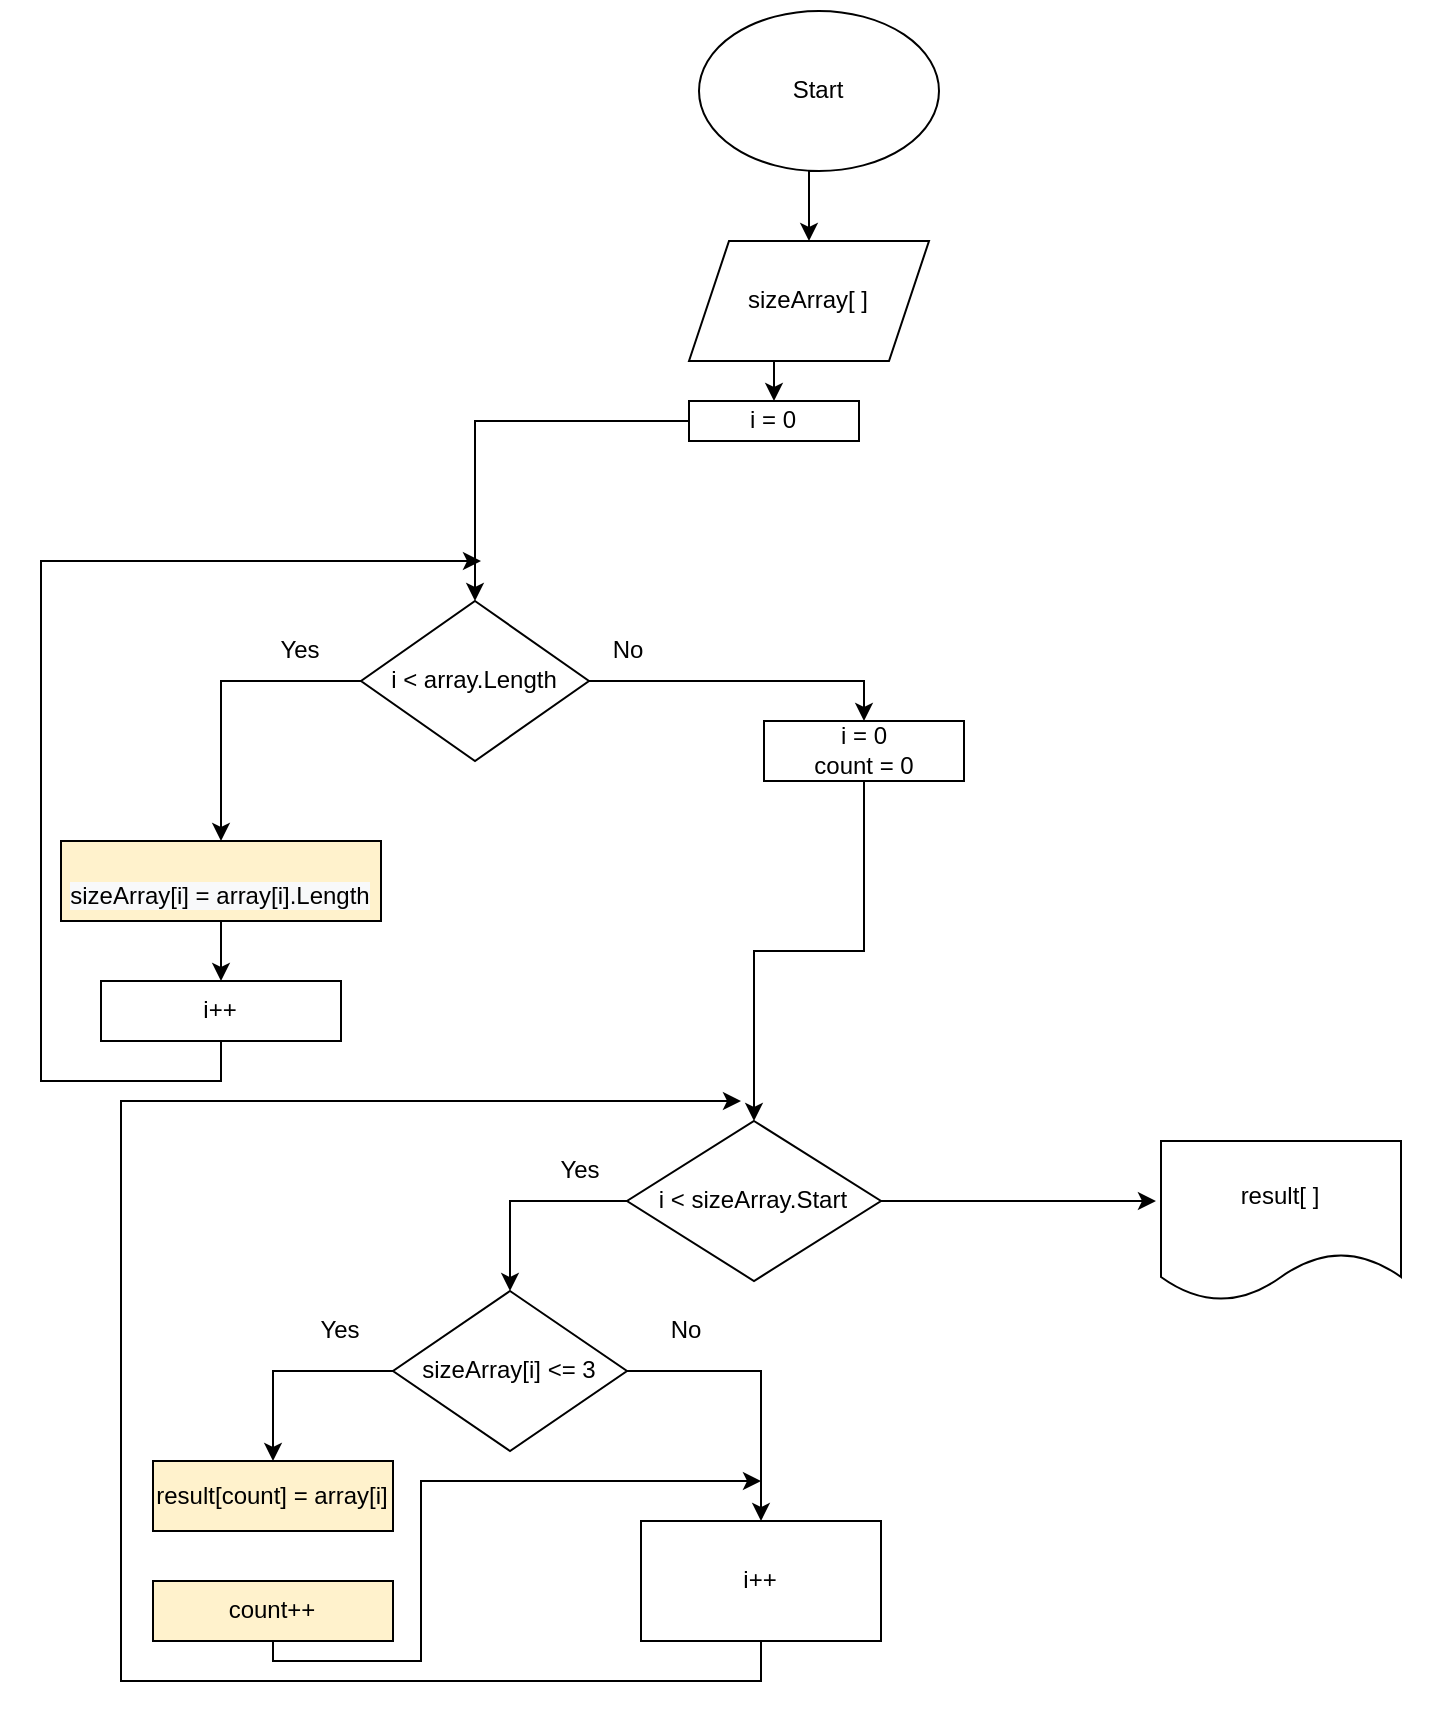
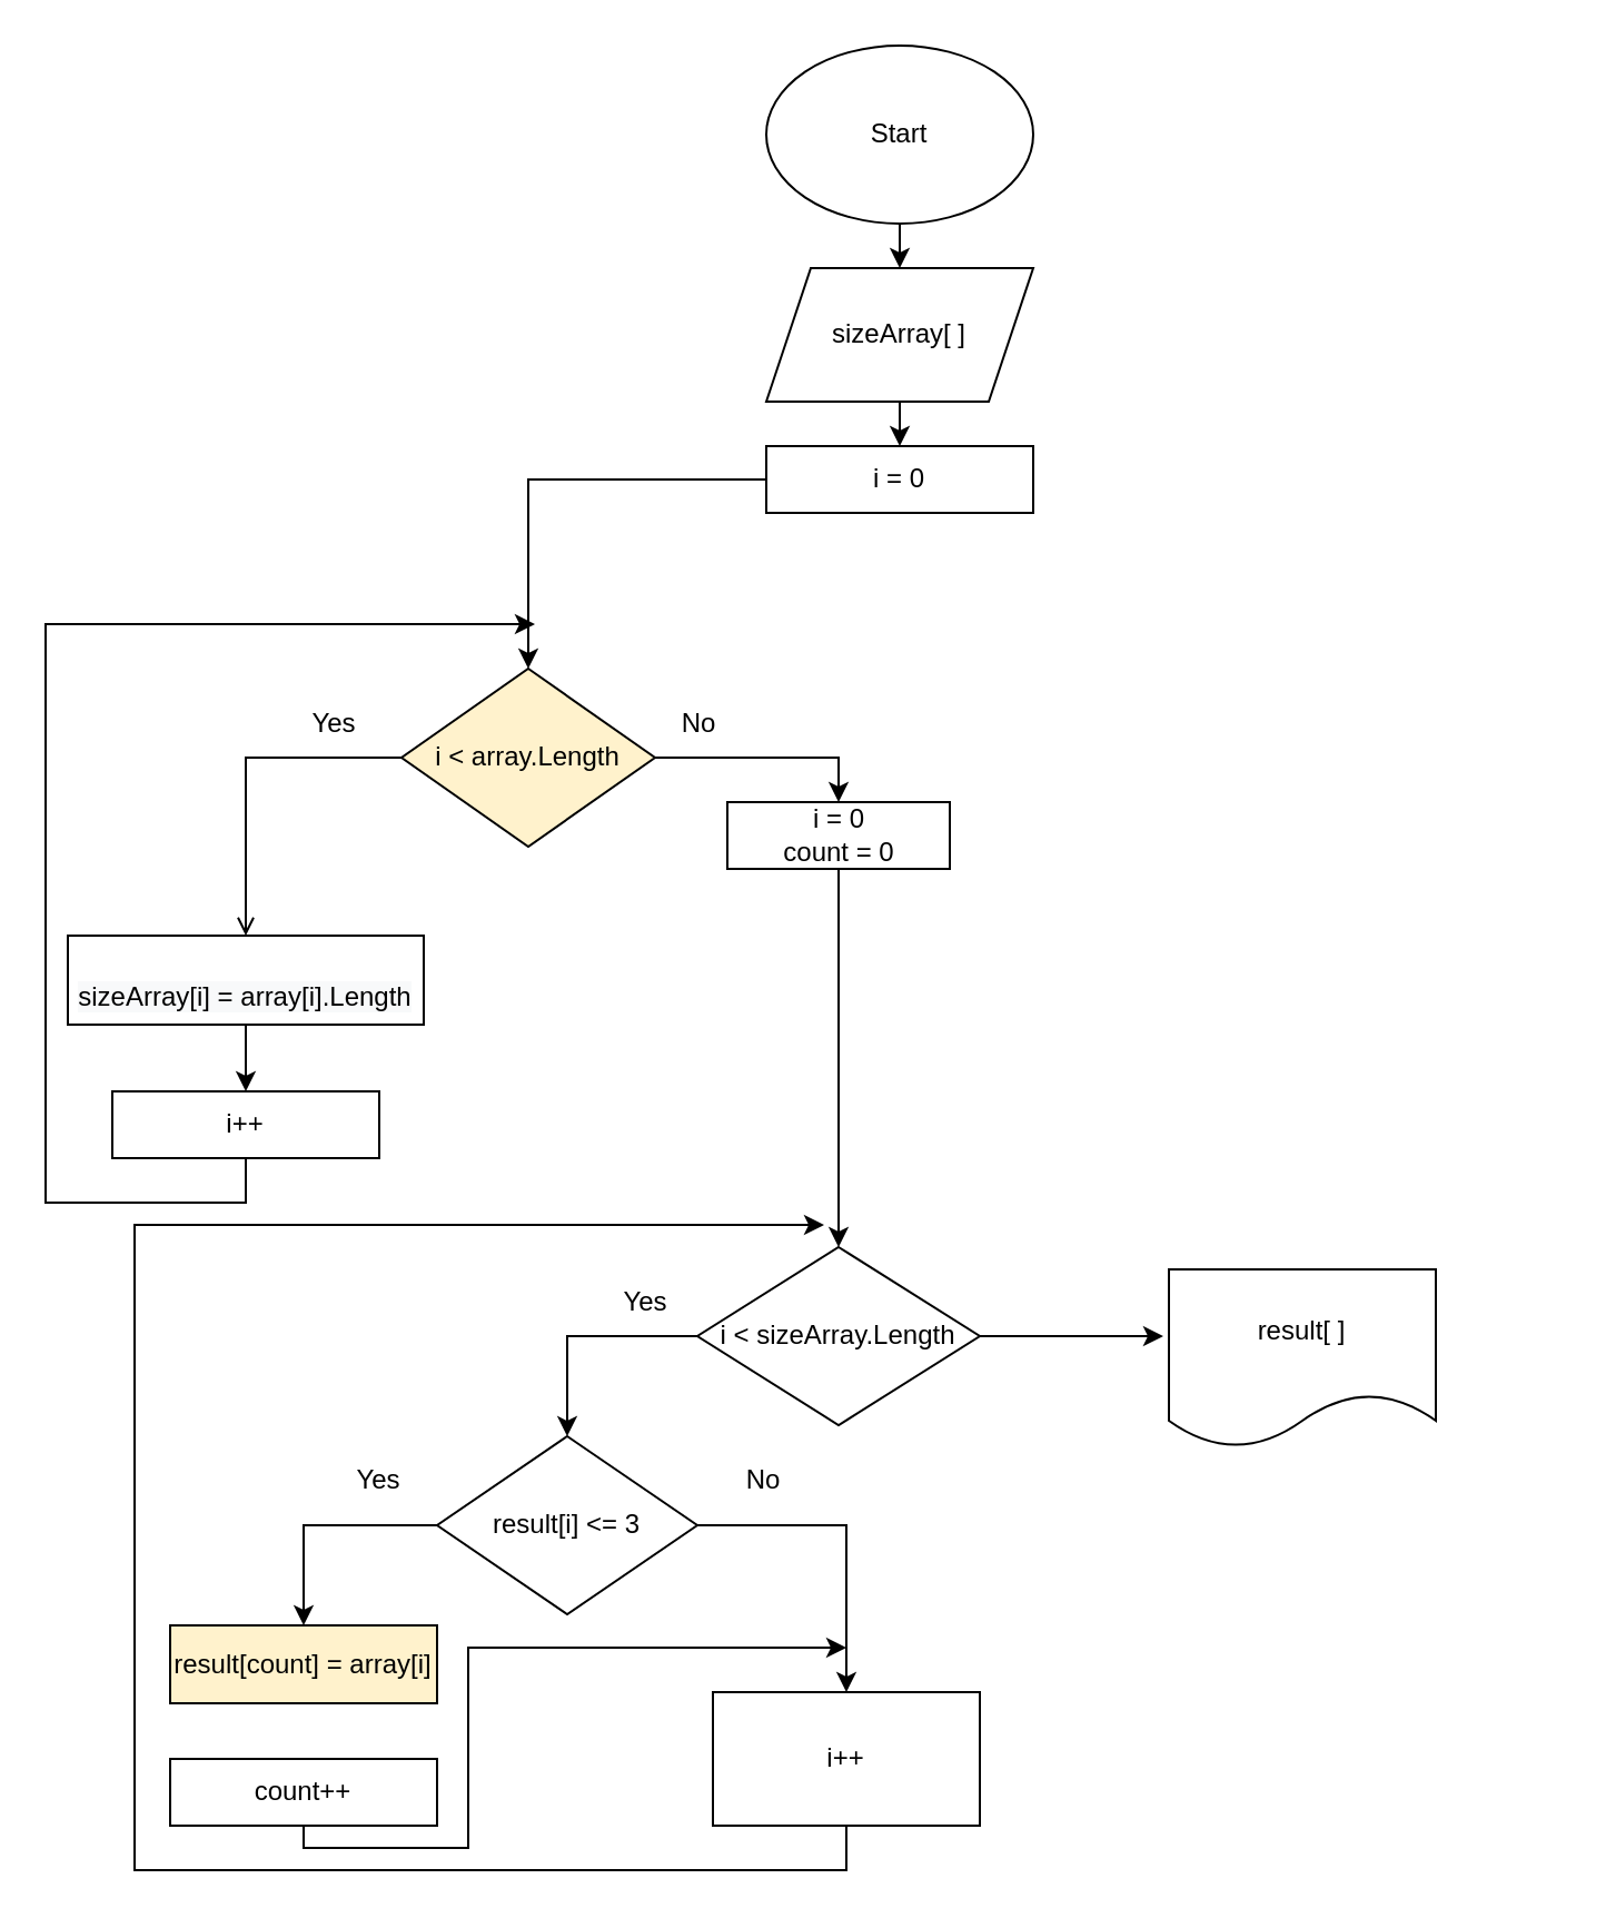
  <mxCell id="0" />
  <mxCell id="1" parent="0" />
  <mxCell id="2" style="edgeStyle=orthogonalEdgeStyle;rounded=0;orthogonalLoop=1;jettySize=auto;html=1;exitX=0.5;exitY=1;exitDx=0;exitDy=0;entryX=0.5;entryY=0;entryDx=0;entryDy=0;" edge="1" parent="1" source="3" target="5"><mxGeometry relative="1" as="geometry" /></mxCell>
- <mxCell id="3" value="Start" style="ellipse;whiteSpace=wrap;html=1;" vertex="1" parent="1"><mxGeometry x="349" y="5" width="120" height="80" as="geometry" /></mxCell>
+ <mxCell id="3" value="Start" style="ellipse;whiteSpace=wrap;html=1;" vertex="1" parent="1"><mxGeometry x="344" y="20" width="120" height="80" as="geometry" /></mxCell>
  <mxCell id="4" style="edgeStyle=orthogonalEdgeStyle;rounded=0;orthogonalLoop=1;jettySize=auto;html=1;exitX=0.5;exitY=1;exitDx=0;exitDy=0;entryX=0.5;entryY=0;entryDx=0;entryDy=0;" edge="1" parent="1" source="5" target="7"><mxGeometry relative="1" as="geometry" /></mxCell>
  <mxCell id="5" value="sizeArray[ ]" style="shape=parallelogram;perimeter=parallelogramPerimeter;whiteSpace=wrap;html=1;fixedSize=1;" vertex="1" parent="1"><mxGeometry x="344" y="120" width="120" height="60" as="geometry" /></mxCell>
  <mxCell id="6" style="edgeStyle=orthogonalEdgeStyle;rounded=0;orthogonalLoop=1;jettySize=auto;html=1;exitX=0;exitY=0.5;exitDx=0;exitDy=0;entryX=0.5;entryY=0;entryDx=0;entryDy=0;" edge="1" parent="1" source="7" target="10"><mxGeometry relative="1" as="geometry" /></mxCell>
- <mxCell id="7" value="i = 0" style="rounded=0;whiteSpace=wrap;html=1;" vertex="1" parent="1"><mxGeometry x="344" y="200" width="85" height="20" as="geometry" /></mxCell>
- <mxCell id="8" style="edgeStyle=orthogonalEdgeStyle;rounded=0;orthogonalLoop=1;jettySize=auto;html=1;exitX=0;exitY=0.5;exitDx=0;exitDy=0;entryX=0.5;entryY=0;entryDx=0;entryDy=0;" edge="1" parent="1" source="10" target="12"><mxGeometry relative="1" as="geometry" /></mxCell>
+ <mxCell id="7" value="i = 0" style="rounded=0;whiteSpace=wrap;html=1;" vertex="1" parent="1"><mxGeometry x="344" y="200" width="120" height="30" as="geometry" /></mxCell>
+ <mxCell id="8" style="edgeStyle=orthogonalEdgeStyle;rounded=0;orthogonalLoop=1;jettySize=auto;html=1;exitX=0;exitY=0.5;exitDx=0;exitDy=0;entryX=0.5;entryY=0;entryDx=0;entryDy=0;endArrow=open;" edge="1" parent="1" source="10" target="12"><mxGeometry relative="1" as="geometry" /></mxCell>
  <mxCell id="9" style="edgeStyle=orthogonalEdgeStyle;rounded=0;orthogonalLoop=1;jettySize=auto;html=1;exitX=1;exitY=0.5;exitDx=0;exitDy=0;entryX=0.5;entryY=0;entryDx=0;entryDy=0;" edge="1" parent="1" source="10" target="16"><mxGeometry relative="1" as="geometry"><mxPoint x="360" y="340" as="targetPoint" /></mxGeometry></mxCell>
- <mxCell id="10" value="i &amp;lt; array.Length" style="rhombus;whiteSpace=wrap;html=1;" vertex="1" parent="1"><mxGeometry x="180" y="300" width="114" height="80" as="geometry" /></mxCell>
+ <mxCell id="10" value="i &amp;lt; array.Length" style="rhombus;whiteSpace=wrap;html=1;fillColor=#fff2cc;" vertex="1" parent="1"><mxGeometry x="180" y="300" width="114" height="80" as="geometry" /></mxCell>
  <mxCell id="11" style="edgeStyle=orthogonalEdgeStyle;rounded=0;orthogonalLoop=1;jettySize=auto;html=1;exitX=0.5;exitY=1;exitDx=0;exitDy=0;entryX=0.5;entryY=0;entryDx=0;entryDy=0;" edge="1" parent="1" source="12" target="14"><mxGeometry relative="1" as="geometry" /></mxCell>
- <mxCell id="12" value="&lt;br&gt;&lt;span style=&quot;color: rgb(0, 0, 0); font-family: Helvetica; font-size: 12px; font-style: normal; font-variant-ligatures: normal; font-variant-caps: normal; font-weight: 400; letter-spacing: normal; orphans: 2; text-align: center; text-indent: 0px; text-transform: none; widows: 2; word-spacing: 0px; -webkit-text-stroke-width: 0px; background-color: rgb(248, 249, 250); text-decoration-thickness: initial; text-decoration-style: initial; text-decoration-color: initial; float: none; display: inline !important;&quot;&gt;sizeArray[i] = array[i].Length&lt;/span&gt;&lt;br&gt;" style="rounded=0;whiteSpace=wrap;html=1;fillColor=#fff2cc;" vertex="1" parent="1"><mxGeometry x="30" y="420" width="160" height="40" as="geometry" /></mxCell>
+ <mxCell id="12" value="&lt;br&gt;&lt;span style=&quot;color: rgb(0, 0, 0); font-family: Helvetica; font-size: 12px; font-style: normal; font-variant-ligatures: normal; font-variant-caps: normal; font-weight: 400; letter-spacing: normal; orphans: 2; text-align: center; text-indent: 0px; text-transform: none; widows: 2; word-spacing: 0px; -webkit-text-stroke-width: 0px; background-color: rgb(248, 249, 250); text-decoration-thickness: initial; text-decoration-style: initial; text-decoration-color: initial; float: none; display: inline !important;&quot;&gt;sizeArray[i] = array[i].Length&lt;/span&gt;&lt;br&gt;" style="rounded=0;whiteSpace=wrap;html=1;" vertex="1" parent="1"><mxGeometry x="30" y="420" width="160" height="40" as="geometry" /></mxCell>
  <mxCell id="13" style="edgeStyle=orthogonalEdgeStyle;rounded=0;orthogonalLoop=1;jettySize=auto;html=1;exitX=0.5;exitY=1;exitDx=0;exitDy=0;" edge="1" parent="1" source="14"><mxGeometry relative="1" as="geometry"><mxPoint x="240" y="280" as="targetPoint" /><Array as="points"><mxPoint x="110" y="540" /><mxPoint x="20" y="540" /><mxPoint x="20" y="280" /></Array></mxGeometry></mxCell>
  <mxCell id="14" value="i++" style="rounded=0;whiteSpace=wrap;html=1;" vertex="1" parent="1"><mxGeometry x="50" y="490" width="120" height="30" as="geometry" /></mxCell>
  <mxCell id="15" style="edgeStyle=orthogonalEdgeStyle;rounded=0;orthogonalLoop=1;jettySize=auto;html=1;exitX=0.5;exitY=1;exitDx=0;exitDy=0;entryX=0.5;entryY=0;entryDx=0;entryDy=0;" edge="1" parent="1" source="16" target="19"><mxGeometry relative="1" as="geometry" /></mxCell>
- <mxCell id="16" value="i = 0&lt;br&gt;count = 0" style="rounded=0;whiteSpace=wrap;html=1;" vertex="1" parent="1"><mxGeometry x="381.5" y="360" width="100" height="30" as="geometry" /></mxCell>
+ <mxCell id="16" value="i = 0&lt;br&gt;count = 0" style="rounded=0;whiteSpace=wrap;html=1;" vertex="1" parent="1"><mxGeometry x="326.5" y="360" width="100" height="30" as="geometry" /></mxCell>
  <mxCell id="17" style="edgeStyle=orthogonalEdgeStyle;rounded=0;orthogonalLoop=1;jettySize=auto;html=1;exitX=0;exitY=0.5;exitDx=0;exitDy=0;entryX=0.5;entryY=0;entryDx=0;entryDy=0;" edge="1" parent="1" source="19" target="22"><mxGeometry relative="1" as="geometry" /></mxCell>
  <mxCell id="18" style="edgeStyle=orthogonalEdgeStyle;rounded=0;orthogonalLoop=1;jettySize=auto;html=1;exitX=1;exitY=0.5;exitDx=0;exitDy=0;entryX=-0.021;entryY=0.375;entryDx=0;entryDy=0;entryPerimeter=0;" edge="1" parent="1" source="19" target="33"><mxGeometry relative="1" as="geometry" /></mxCell>
- <mxCell id="19" value="i &amp;lt; sizeArray.Start" style="rhombus;whiteSpace=wrap;html=1;" vertex="1" parent="1"><mxGeometry x="313" y="560" width="127" height="80" as="geometry" /></mxCell>
+ <mxCell id="19" value="i &amp;lt; sizeArray.Length" style="rhombus;whiteSpace=wrap;html=1;" vertex="1" parent="1"><mxGeometry x="313" y="560" width="127" height="80" as="geometry" /></mxCell>
  <mxCell id="20" style="edgeStyle=orthogonalEdgeStyle;rounded=0;orthogonalLoop=1;jettySize=auto;html=1;exitX=0;exitY=0.5;exitDx=0;exitDy=0;entryX=0.5;entryY=0;entryDx=0;entryDy=0;" edge="1" parent="1" source="22" target="25"><mxGeometry relative="1" as="geometry" /></mxCell>
  <mxCell id="21" style="edgeStyle=orthogonalEdgeStyle;rounded=0;orthogonalLoop=1;jettySize=auto;html=1;exitX=1;exitY=0.5;exitDx=0;exitDy=0;entryX=0.5;entryY=0;entryDx=0;entryDy=0;" edge="1" parent="1" source="22" target="29"><mxGeometry relative="1" as="geometry"><mxPoint x="460" y="545" as="targetPoint" /></mxGeometry></mxCell>
- <mxCell id="22" value="sizeArray[i] &amp;lt;= 3" style="rhombus;whiteSpace=wrap;html=1;" vertex="1" parent="1"><mxGeometry x="196" y="645" width="117" height="80" as="geometry" /></mxCell>
+ <mxCell id="22" value="result[i] &amp;lt;= 3" style="rhombus;whiteSpace=wrap;html=1;" vertex="1" parent="1"><mxGeometry x="196" y="645" width="117" height="80" as="geometry" /></mxCell>
  <mxCell id="23" value="Yes" style="text;html=1;strokeColor=none;fillColor=none;align=center;verticalAlign=middle;whiteSpace=wrap;rounded=0;" vertex="1" parent="1"><mxGeometry x="120" y="310" width="60" height="30" as="geometry" /></mxCell>
  <mxCell id="24" value="No" style="text;html=1;strokeColor=none;fillColor=none;align=center;verticalAlign=middle;whiteSpace=wrap;rounded=0;" vertex="1" parent="1"><mxGeometry x="284" y="310" width="60" height="30" as="geometry" /></mxCell>
  <mxCell id="25" value="result[count] = array[i]" style="rounded=0;whiteSpace=wrap;html=1;fillColor=#fff2cc;" vertex="1" parent="1"><mxGeometry x="76" y="730" width="120" height="35" as="geometry" /></mxCell>
  <mxCell id="26" style="edgeStyle=orthogonalEdgeStyle;rounded=0;orthogonalLoop=1;jettySize=auto;html=1;exitX=0.5;exitY=1;exitDx=0;exitDy=0;" edge="1" parent="1" source="27"><mxGeometry relative="1" as="geometry"><mxPoint x="380" y="740" as="targetPoint" /><Array as="points"><mxPoint x="136" y="830" /><mxPoint x="210" y="830" /><mxPoint x="210" y="740" /></Array></mxGeometry></mxCell>
- <mxCell id="27" value="count++" style="rounded=0;whiteSpace=wrap;html=1;fillColor=#fff2cc;" vertex="1" parent="1"><mxGeometry x="76" y="790" width="120" height="30" as="geometry" /></mxCell>
+ <mxCell id="27" value="count++" style="rounded=0;whiteSpace=wrap;html=1;" vertex="1" parent="1"><mxGeometry x="76" y="790" width="120" height="30" as="geometry" /></mxCell>
  <mxCell id="28" style="edgeStyle=orthogonalEdgeStyle;rounded=0;orthogonalLoop=1;jettySize=auto;html=1;exitX=0.5;exitY=1;exitDx=0;exitDy=0;" edge="1" parent="1" source="29"><mxGeometry relative="1" as="geometry"><mxPoint x="370" y="550" as="targetPoint" /><Array as="points"><mxPoint x="380" y="840" /><mxPoint x="60" y="840" /><mxPoint x="60" y="550" /></Array></mxGeometry></mxCell>
  <mxCell id="29" value="i++" style="rounded=0;whiteSpace=wrap;html=1;" vertex="1" parent="1"><mxGeometry x="320" y="760" width="120" height="60" as="geometry" /></mxCell>
  <mxCell id="30" value="Yes" style="text;html=1;strokeColor=none;fillColor=none;align=center;verticalAlign=middle;whiteSpace=wrap;rounded=0;" vertex="1" parent="1"><mxGeometry x="140" y="650" width="60" height="30" as="geometry" /></mxCell>
  <mxCell id="31" value="No" style="text;html=1;strokeColor=none;fillColor=none;align=center;verticalAlign=middle;whiteSpace=wrap;rounded=0;" vertex="1" parent="1"><mxGeometry x="313" y="650" width="60" height="30" as="geometry" /></mxCell>
  <mxCell id="32" value="Yes" style="text;html=1;strokeColor=none;fillColor=none;align=center;verticalAlign=middle;whiteSpace=wrap;rounded=0;" vertex="1" parent="1"><mxGeometry x="260" y="570" width="60" height="30" as="geometry" /></mxCell>
- <mxCell id="33" value="result[ ]" style="shape=document;whiteSpace=wrap;html=1;boundedLbl=1;" vertex="1" parent="1"><mxGeometry x="580" y="570" width="120" height="80" as="geometry" /></mxCell>
+ <mxCell id="33" value="result[ ]" style="shape=document;whiteSpace=wrap;html=1;boundedLbl=1;" vertex="1" parent="1"><mxGeometry x="525" y="570" width="120" height="80" as="geometry" /></mxCell>
